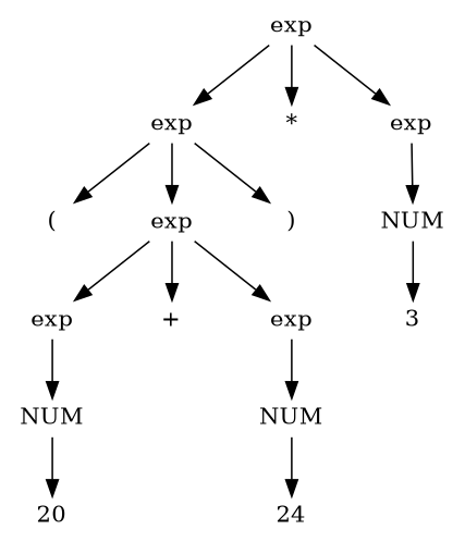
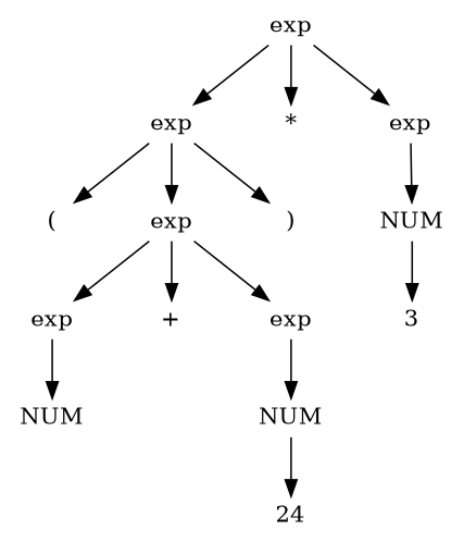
  digraph {
    node [shape=plaintext]
    n1 [height=.1 label=exp]
    n2 [height=.1 label=exp]
    n3 [height=.1 label="*"]
    n4 [height=.1 label=exp]
    n5 [height=.1 label="("]
    n6 [height=.1 label=exp]
    n7 [height=.1 label=")"]
    n8 [color=red height=.1 label=NUM]
    n9 [height=.1 label=exp]
    n10 [height=.1 label="+"]
    n11 [height=.1 label=exp]
    3 [height=.1]
    n13 [height=.1 label=NUM]
    n14 [height=.1 label=NUM]
-   20 [height=.1]
    24 [height=.1]
    n1 -> n2
    n1 -> n3
    n1 -> n4
    n2 -> n5
    n2 -> n6
    n2 -> n7
    n4 -> n8
    n6 -> n9
    n6 -> n10
    n6 -> n11
    n8 -> 3
    n9 -> n13
    n11 -> n14
-   n13 -> 20
    n14 -> 24
  }
